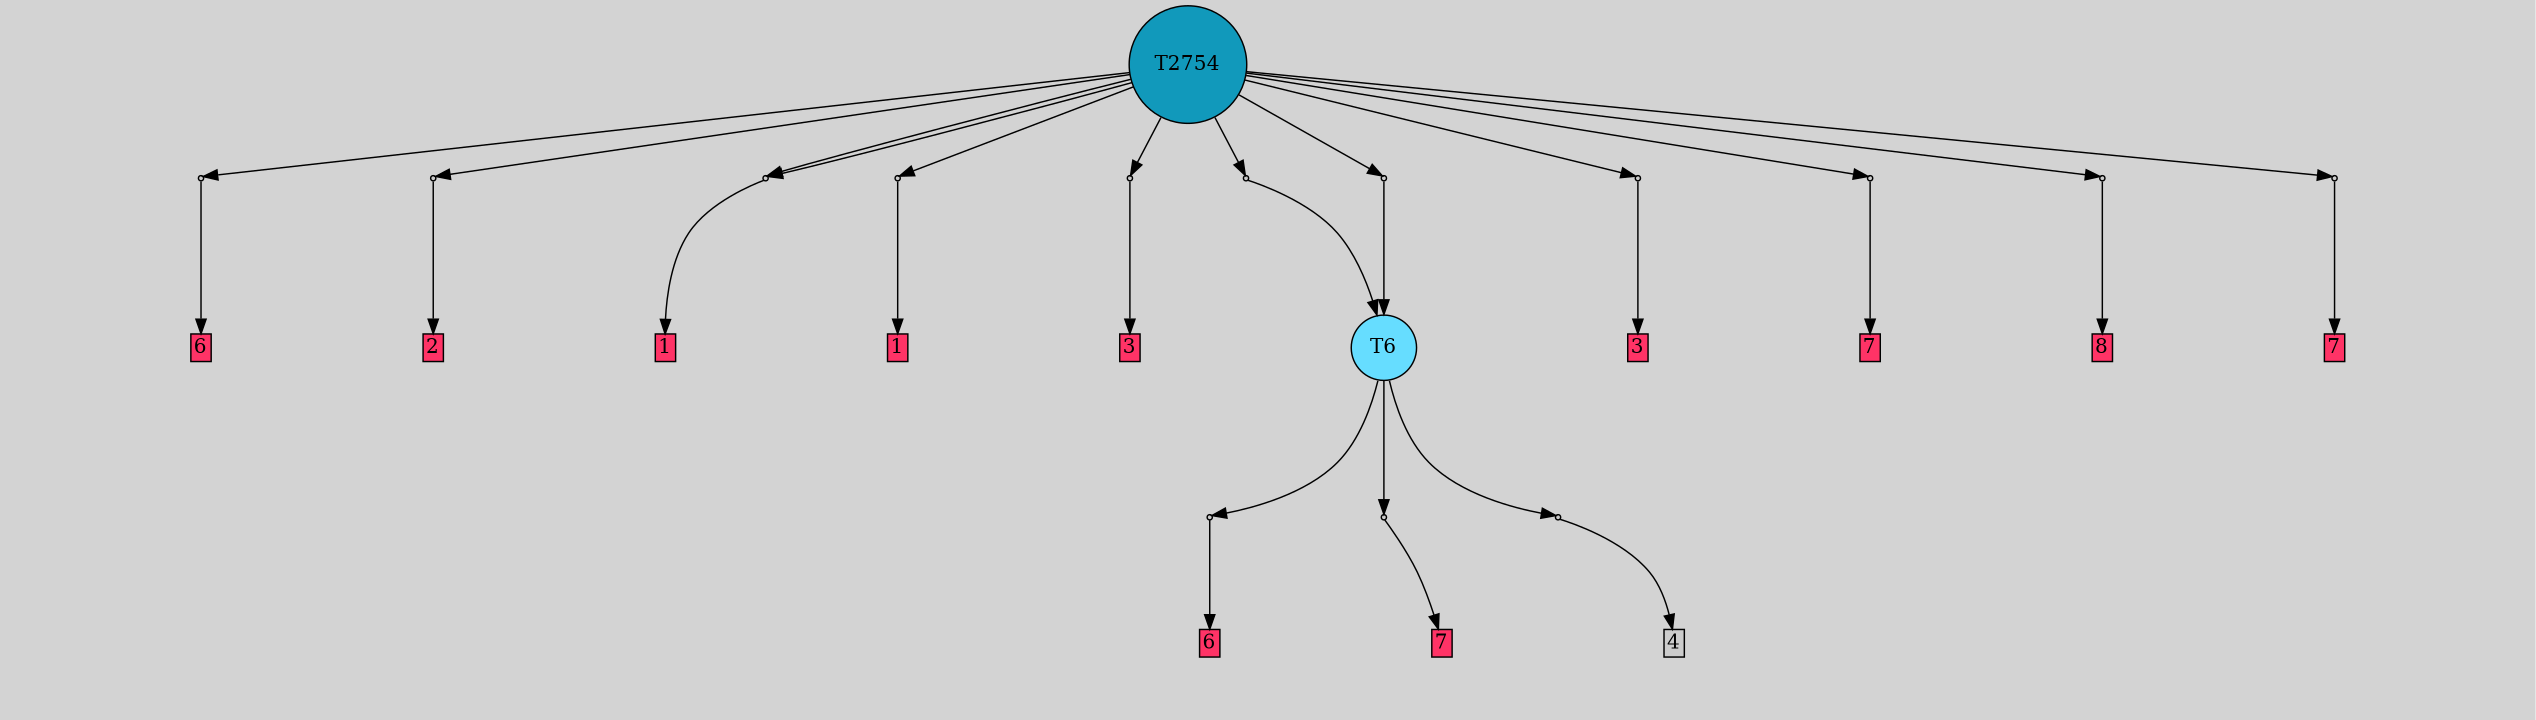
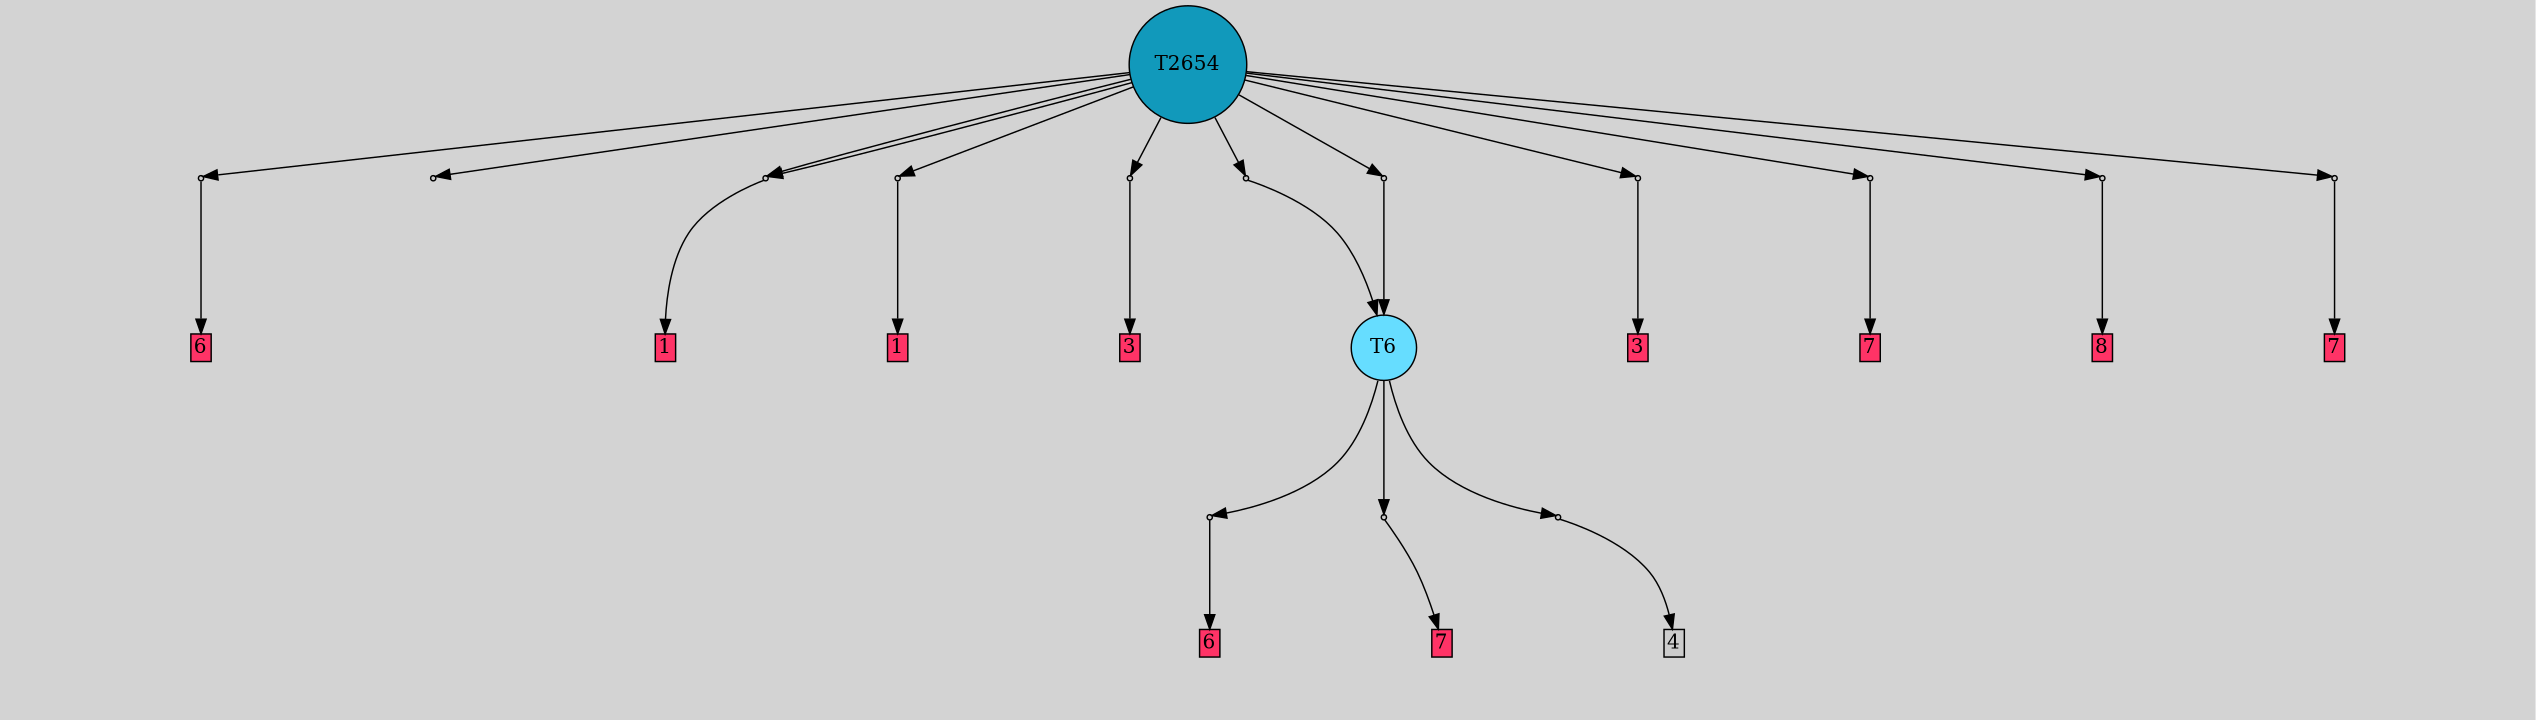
  digraph {
    bgcolor=lightgray
    node [fillcolor="#cccccc" shape=box style=filled]
-   T2754 [fillcolor="#1199bb" shape=circle]
+   T2754 [fillcolor="#1199bb" shape=circle label=T2654]
    P39357 [shape=point]
    P39358 [shape=point]
    P39359 [shape=point]
    P39360 [shape=point]
    P39361 [shape=point]
    P39362 [shape=point]
    P39363 [shape=point]
    P39364 [shape=point]
    P39365 [shape=point]
    P39366 [shape=point]
    P39367 [shape=point]
    T6 [fillcolor="#66ddff" shape=circle]
    P39354 [shape=point]
    P39355 [shape=point]
    P39356 [shape=point]
    n17 [label="4|0&1|2#1|1&#92;n8|6&1|5#1|0&#92;n" style=invis fillcolor=""]
    n18 [fillcolor="#ff3366" height=0 label=6 margin=0.03 width=0]
    n19 [label="2|7&2|0#0|3&#92;n5|7&0|7#2|2&#92;n8|5&1|6#4|0&#92;n6|3&3|7#3|5&#92;n1|0&1|2#4|3&#92;n5|6&2|0#2|1&#92;n" style=invis fillcolor=""]
    n20 [fillcolor="#ff3366" height=0 label=7 margin=0.03 width=0]
    n21 [label="1|3&1|2#2|1&#92;n8|0&3|2#1|6&#92;n" style=invis fillcolor=""]
    n22 [height=0 label=4 margin=0.03 width=0]
    n23 [label="8|0&3|0#4|6&#92;n6|7&1|4#0|3&#92;n6|4&2|3#4|1&#92;n8|5&3|0#3|7&#92;n8|5&1|3#1|0&#92;n5|7&1|2#4|6&#92;n4|1&2|3#2|0&#92;n7|3&2|2#2|0&#92;n8|6&1|4#4|3&#92;n1|4&4|7#3|5&#92;n" style=invis fillcolor=""]
    n24 [label="4|0&3|2#1|1&#92;n4|4&4|6#1|2&#92;n" style=invis fillcolor=""]
    n25 [fillcolor="#ff3366" height=0 label=6 margin=0.03 width=0]
    n26 [label="1|3&0|5#1|0&#92;n1|2&1|5#4|1&#92;n0|6&2|5#2|1&#92;n5|6&3|2#0|6&#92;n7|5&1|1#2|7&#92;n2|7&4|7#2|6&#92;n8|0&3|5#2|6&#92;n" style=invis fillcolor=""]
-   n27 [fillcolor="#ff3366" height=0 label=2 margin=0.03 width=0]
    n28 [label="5|2&1|4#4|6&#92;n6|0&3|2#2|2&#92;n8|0&3|4#2|6&#92;n6|5&3|5#3|3&#92;n" style=invis fillcolor=""]
    n29 [fillcolor="#ff3366" height=0 label=1 margin=0.03 width=0]
    n30 [label="5|2&4|4#2|3&#92;n6|4&0|7#4|1&#92;n0|3&1|1#2|1&#92;n5|7&1|1#4|0&#92;n0|0&0|2#3|3&#92;n0|4&2|3#3|3&#92;n5|7&1|2#2|7&#92;n5|3&2|3#3|7&#92;n0|2&3|0#0|2&#92;n0|3&2|3#2|7&#92;n" style=invis fillcolor=""]
    n31 [fillcolor="#ff3366" height=0 label=1 margin=0.03 width=0]
    n32 [label="3|6&1|5#4|6&#92;n0|3&3|4#4|2&#92;n4|0&4|7#1|7&#92;n4|4&2|2#0|5&#92;n3|3&0|7#2|5&#92;n7|0&3|5#1|4&#92;n" style=invis fillcolor=""]
    n33 [fillcolor="#ff3366" height=0 label=3 margin=0.03 width=0]
    n34 [label="7|4&3|1#3|5&#92;n7|4&0|2#4|1&#92;n5|0&4|7#1|2&#92;n7|7&4|1#4|2&#92;n7|7&2|0#3|3&#92;n" style=invis fillcolor=""]
    n35 [fillcolor="#ff3366" height=0 label=3 margin=0.03 width=0]
    n36 [label="6|3&3|5#3|5&#92;n1|0&1|2#4|3&#92;n8|5&1|6#4|0&#92;n2|7&2|7#0|3&#92;n5|7&0|7#2|2&#92;n" style=invis fillcolor=""]
    n37 [fillcolor="#ff3366" height=0 label=7 margin=0.03 width=0]
    n38 [label="8|4&4|4#0|4&#92;n2|6&1|4#0|6&#92;n1|4&4|4#2|7&#92;n4|6&2|5#0|0&#92;n1|1&3|3#1|6&#92;n1|0&3|6#2|5&#92;n4|2&3|5#4|7&#92;n3|7&3|3#3|3&#92;n4|0&0|5#2|3&#92;n1|0&2|6#1|1&#92;n" style=invis fillcolor=""]
    n39 [fillcolor="#ff3366" height=0 label=8 margin=0.03 width=0]
    n40 [label="3|2&2|2#1|7&#92;n7|0&4|3#2|2&#92;n3|3&0|0#1|2&#92;n0|3&3|3#0|7&#92;n2|3&0|4#3|1&#92;n5|1&3|5#0|5&#92;n4|0&1|0#2|3&#92;n8|2&0|2#2|3&#92;n8|7&2|0#3|3&#92;n" style=invis fillcolor=""]
    n41 [fillcolor="#ff3366" height=0 label=7 margin=0.03 width=0]
    n42 [label="6|3&4|0#1|6&#92;n8|5&3|4#3|7&#92;n8|5&3|0#4|3&#92;n3|7&4|2#0|6&#92;n4|7&4|0#3|1&#92;n3|7&4|4#2|1&#92;n5|6&2|6#1|0&#92;n4|0&1|4#1|0&#92;n" style=invis fillcolor=""]
    subgraph sub_1 {
      rank=same
      T2754
    }
    T2754 -> P39357
    T2754 -> P39358
    T2754 -> P39359
    T2754 -> P39360
    T2754 -> P39360
    T2754 -> P39361
    T2754 -> P39362
    T2754 -> P39363
    T2754 -> P39364
    T2754 -> P39365
    T2754 -> P39366
    T2754 -> P39367
    P39357 -> T6
    P39357 -> n23 [style=invis]
    P39358 -> n24 [style=invis]
    P39358 -> n25
    P39359 -> n26 [style=invis]
-   P39359 -> n27
    P39360 -> n28 [style=invis]
    P39360 -> n29
    P39361 -> n30 [style=invis]
    P39361 -> n31
    P39362 -> n32 [style=invis]
    P39362 -> n33
    P39363 -> n34 [style=invis]
    P39363 -> n35
    P39364 -> n36 [style=invis]
    P39364 -> n37
    P39365 -> n38 [style=invis]
    P39365 -> n39
    P39366 -> n40 [style=invis]
    P39366 -> n41
    P39367 -> T6
    P39367 -> n42 [style=invis]
    T6 -> P39354
    T6 -> P39355
    T6 -> P39356
    P39354 -> n17 [style=invis]
    P39354 -> n18
    P39355 -> n19 [style=invis]
    P39355 -> n20
    P39356 -> n21 [style=invis]
    P39356 -> n22
  }
